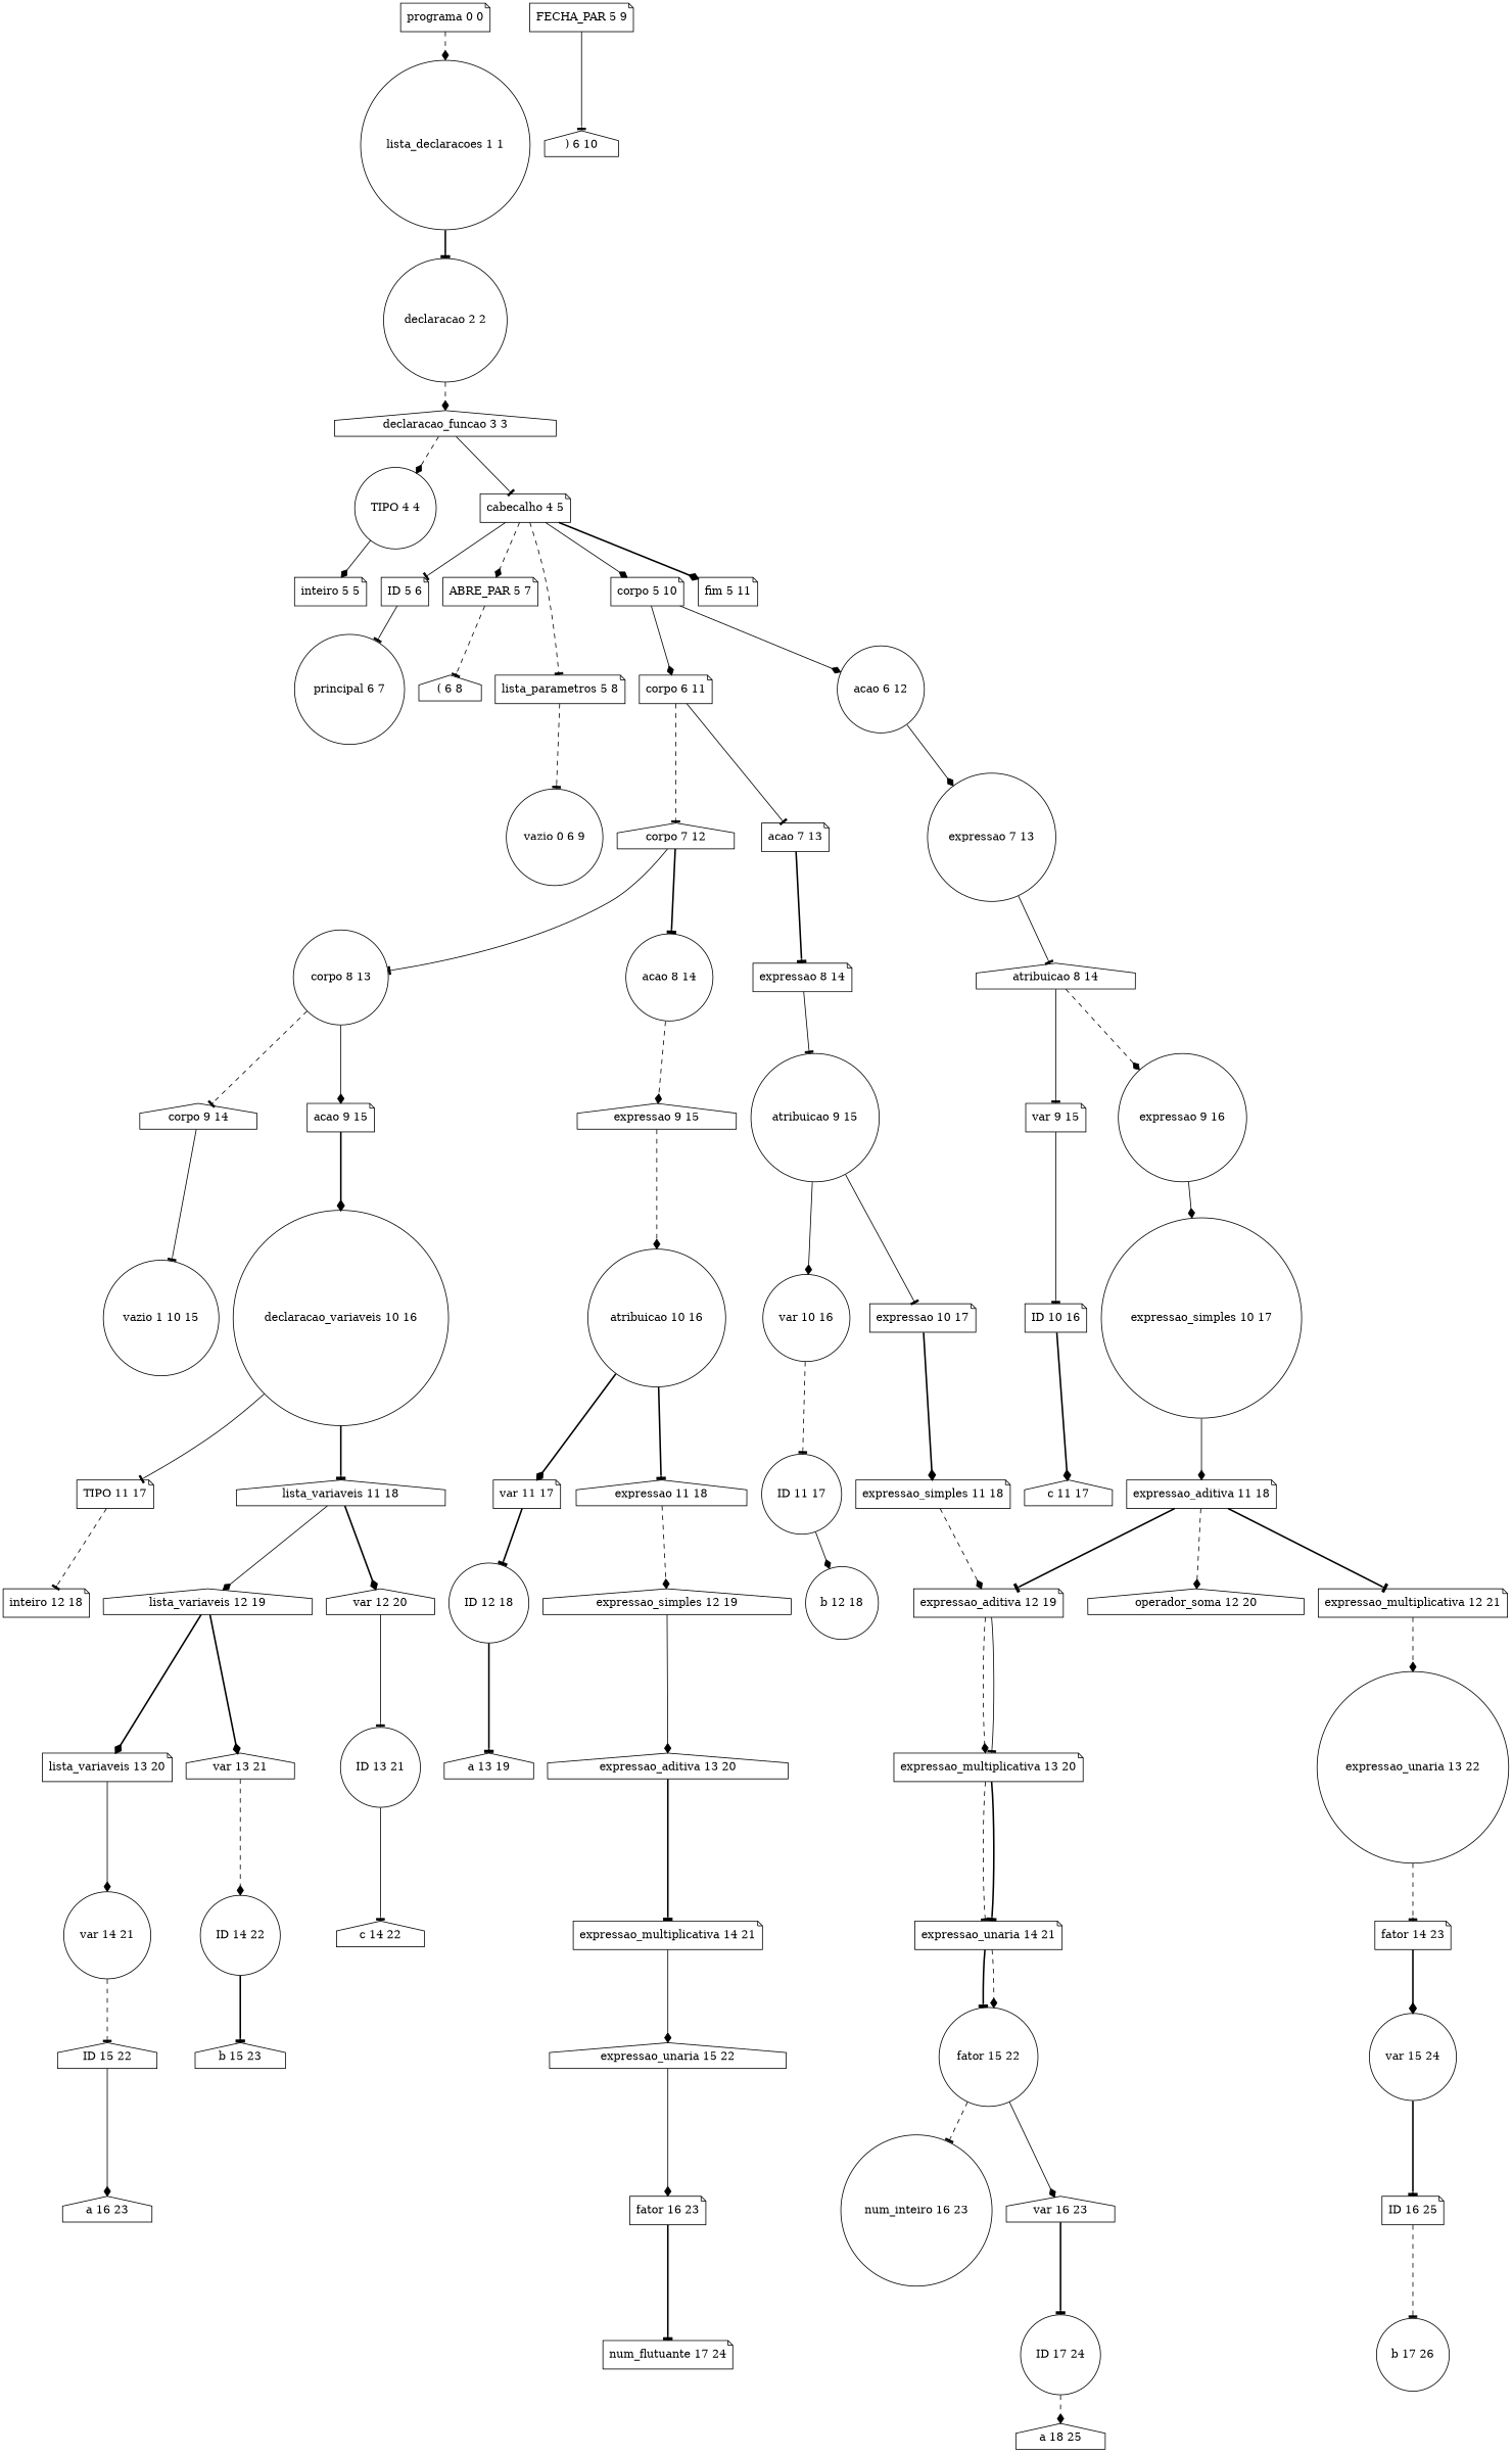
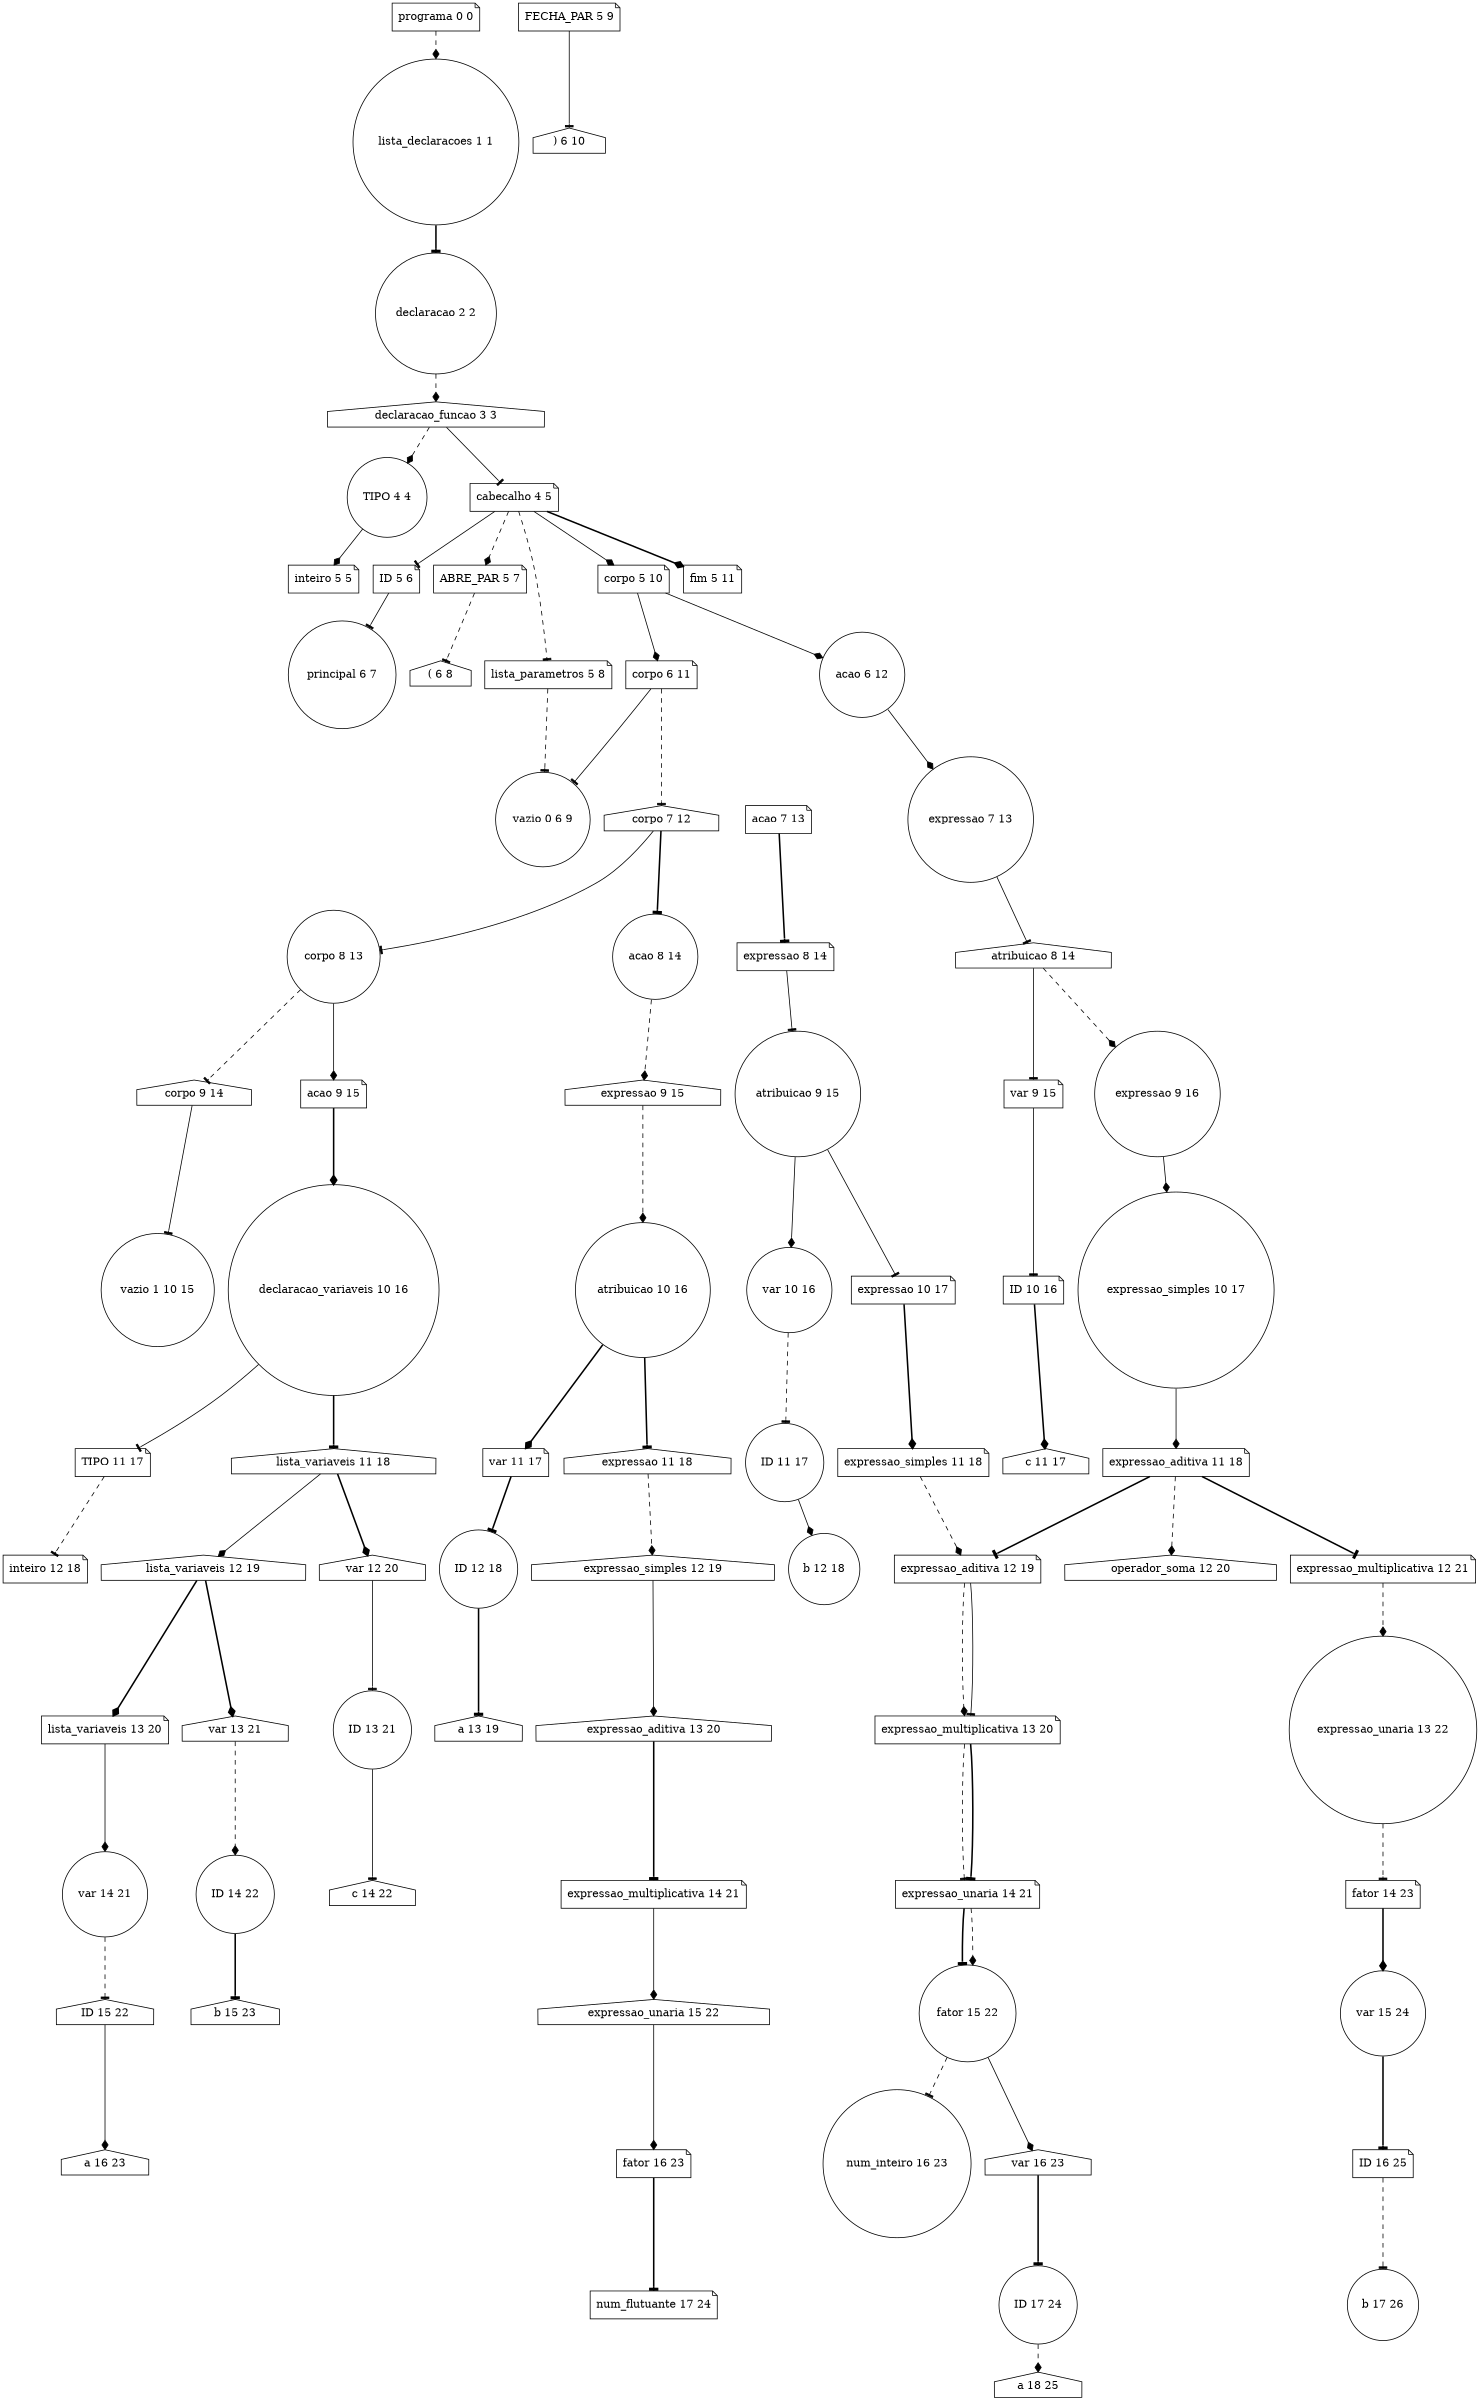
  digraph {
    node [shape=note]
    edge [arrowhead=tee style=solid]
    "lista_declaracoes 1 1" [shape=circle]
    "programa 0 0"
    "declaracao 2 2" [shape=circle]
    "declaracao_funcao 3 3" [shape=house]
    "TIPO 4 4" [shape=circle]
    "cabecalho 4 5"
    "inteiro 5 5"
    "ID 5 6"
    "ABRE_PAR 5 7"
    "lista_parametros 5 8"
    "corpo 5 10"
    "fim 5 11"
    "principal 6 7" [shape=circle]
    "( 6 8" [shape=house]
    "vazio 0 6 9" [shape=circle]
    ") 6 10" [shape=house]
    "FECHA_PAR 5 9"
    "corpo 6 11"
    "acao 6 12" [shape=circle]
    "corpo 7 12" [shape=house]
    "acao 7 13"
    "expressao 7 13" [shape=circle]
    "corpo 8 13" [shape=circle]
    "acao 8 14" [shape=circle]
    "expressao 8 14"
    "corpo 9 14" [shape=house]
    "acao 9 15"
    "expressao 9 15" [shape=house]
    "vazio 1 10 15" [shape=circle]
    "declaracao_variaveis 10 16" [shape=circle]
    "TIPO 11 17"
    "lista_variaveis 11 18" [shape=house]
    "inteiro 12 18"
    "lista_variaveis 12 19" [shape=house]
    "var 12 20" [shape=house]
    "lista_variaveis 13 20"
    "var 13 21" [shape=house]
    "ID 13 21" [shape=circle]
    "var 14 21" [shape=circle]
    "ID 14 22" [shape=circle]
    "ID 15 22" [shape=house]
    "a 16 23" [shape=house]
    "b 15 23" [shape=house]
    "c 14 22" [shape=house]
    "atribuicao 10 16" [shape=circle]
    "var 11 17"
    "expressao 11 18" [shape=house]
    "ID 12 18" [shape=circle]
    "expressao_simples 12 19" [shape=house]
    "a 13 19" [shape=house]
    "expressao_aditiva 13 20" [shape=house]
    "expressao_multiplicativa 14 21"
    "expressao_unaria 15 22" [shape=house]
    "fator 16 23"
    "num_flutuante 17 24"
    "atribuicao 9 15" [shape=circle]
    "var 10 16" [shape=circle]
    "expressao 10 17"
    "ID 11 17" [shape=circle]
    "expressao_simples 11 18"
    "b 12 18" [shape=circle]
    "expressao_aditiva 12 19"
    "expressao_multiplicativa 13 20"
    "expressao_unaria 14 21"
    "fator 15 22" [shape=circle]
    "num_inteiro 16 23" [shape=circle]
    "var 16 23" [shape=house]
    "ID 17 24" [shape=circle]
    "atribuicao 8 14" [shape=house]
    "var 9 15"
    "expressao 9 16" [shape=circle]
    "ID 10 16"
    "expressao_simples 10 17" [shape=circle]
    "c 11 17" [shape=house]
    "expressao_aditiva 11 18"
    "operador_soma 12 20" [shape=house]
    "expressao_multiplicativa 12 21"
    "expressao_unaria 13 22" [shape=circle]
    "a 18 25" [shape=house]
    "fator 14 23"
    "var 15 24" [shape=circle]
    "ID 16 25"
    "b 17 26" [shape=circle]
    "lista_declaracoes 1 1" -> "declaracao 2 2" [style=bold]
    "programa 0 0" -> "lista_declaracoes 1 1" [arrowhead=diamond style=dashed]
    "declaracao 2 2" -> "declaracao_funcao 3 3" [arrowhead=diamond style=dashed]
    "declaracao_funcao 3 3" -> "TIPO 4 4" [arrowhead=diamond style=dashed]
    "declaracao_funcao 3 3" -> "cabecalho 4 5"
    "TIPO 4 4" -> "inteiro 5 5" [arrowhead=diamond]
    "cabecalho 4 5" -> "ID 5 6"
    "cabecalho 4 5" -> "ABRE_PAR 5 7" [arrowhead=diamond style=dashed]
    "cabecalho 4 5" -> "lista_parametros 5 8" [style=dashed]
    "cabecalho 4 5" -> "corpo 5 10" [arrowhead=diamond]
    "cabecalho 4 5" -> "fim 5 11" [arrowhead=diamond style=bold]
    "ID 5 6" -> "principal 6 7"
    "ABRE_PAR 5 7" -> "( 6 8" [style=dashed]
    "lista_parametros 5 8" -> "vazio 0 6 9" [style=dashed]
    "corpo 5 10" -> "corpo 6 11" [arrowhead=diamond]
    "corpo 5 10" -> "acao 6 12" [arrowhead=diamond]
    "FECHA_PAR 5 9" -> ") 6 10"
    "corpo 6 11" -> "corpo 7 12" [style=dashed]
-   "corpo 6 11" -> "acao 7 13"
+   "corpo 6 11" -> "vazio 0 6 9"
    "acao 6 12" -> "expressao 7 13" [arrowhead=diamond]
    "corpo 7 12" -> "corpo 8 13"
    "corpo 7 12" -> "acao 8 14" [style=bold]
    "acao 7 13" -> "expressao 8 14" [style=bold]
    "expressao 7 13" -> "atribuicao 8 14"
    "corpo 8 13" -> "corpo 9 14" [style=dashed]
    "corpo 8 13" -> "acao 9 15" [arrowhead=diamond]
    "acao 8 14" -> "expressao 9 15" [arrowhead=diamond style=dashed]
    "expressao 8 14" -> "atribuicao 9 15"
    "corpo 9 14" -> "vazio 1 10 15"
    "acao 9 15" -> "declaracao_variaveis 10 16" [arrowhead=diamond style=bold]
    "expressao 9 15" -> "atribuicao 10 16" [arrowhead=diamond style=dashed]
    "declaracao_variaveis 10 16" -> "TIPO 11 17"
    "declaracao_variaveis 10 16" -> "lista_variaveis 11 18" [style=bold]
    "TIPO 11 17" -> "inteiro 12 18" [style=dashed]
    "lista_variaveis 11 18" -> "lista_variaveis 12 19" [arrowhead=diamond]
    "lista_variaveis 11 18" -> "var 12 20" [arrowhead=diamond style=bold]
    "lista_variaveis 12 19" -> "lista_variaveis 13 20" [arrowhead=diamond style=bold]
    "lista_variaveis 12 19" -> "var 13 21" [arrowhead=diamond style=bold]
    "var 12 20" -> "ID 13 21"
    "lista_variaveis 13 20" -> "var 14 21" [arrowhead=diamond]
    "var 13 21" -> "ID 14 22" [arrowhead=diamond style=dashed]
    "ID 13 21" -> "c 14 22"
    "var 14 21" -> "ID 15 22" [style=dashed]
    "ID 14 22" -> "b 15 23" [style=bold]
    "ID 15 22" -> "a 16 23" [arrowhead=diamond]
    "atribuicao 10 16" -> "var 11 17" [arrowhead=diamond style=bold]
    "atribuicao 10 16" -> "expressao 11 18" [style=bold]
    "var 11 17" -> "ID 12 18" [style=bold]
    "expressao 11 18" -> "expressao_simples 12 19" [arrowhead=diamond style=dashed]
    "ID 12 18" -> "a 13 19" [style=bold]
    "expressao_simples 12 19" -> "expressao_aditiva 13 20" [arrowhead=diamond]
    "expressao_aditiva 13 20" -> "expressao_multiplicativa 14 21" [style=bold]
    "expressao_multiplicativa 14 21" -> "expressao_unaria 15 22" [arrowhead=diamond]
    "expressao_unaria 15 22" -> "fator 16 23" [arrowhead=diamond]
    "fator 16 23" -> "num_flutuante 17 24" [style=bold]
    "atribuicao 9 15" -> "var 10 16" [arrowhead=diamond]
    "atribuicao 9 15" -> "expressao 10 17"
    "var 10 16" -> "ID 11 17" [style=dashed]
    "expressao 10 17" -> "expressao_simples 11 18" [arrowhead=diamond style=bold]
    "ID 11 17" -> "b 12 18" [arrowhead=diamond]
    "expressao_simples 11 18" -> "expressao_aditiva 12 19" [arrowhead=diamond style=dashed]
    "expressao_aditiva 12 19" -> "expressao_multiplicativa 13 20" [arrowhead=diamond style=dashed]
    "expressao_aditiva 12 19" -> "expressao_multiplicativa 13 20"
    "expressao_multiplicativa 13 20" -> "expressao_unaria 14 21" [style=dashed]
    "expressao_multiplicativa 13 20" -> "expressao_unaria 14 21" [style=bold]
    "expressao_unaria 14 21" -> "fator 15 22" [style=bold]
    "expressao_unaria 14 21" -> "fator 15 22" [arrowhead=diamond style=dashed]
    "fator 15 22" -> "num_inteiro 16 23" [style=dashed]
    "fator 15 22" -> "var 16 23" [arrowhead=diamond]
    "var 16 23" -> "ID 17 24" [style=bold]
    "ID 17 24" -> "a 18 25" [arrowhead=diamond style=dashed]
    "atribuicao 8 14" -> "var 9 15"
    "atribuicao 8 14" -> "expressao 9 16" [arrowhead=diamond style=dashed]
    "var 9 15" -> "ID 10 16"
    "expressao 9 16" -> "expressao_simples 10 17" [arrowhead=diamond]
    "ID 10 16" -> "c 11 17" [arrowhead=diamond style=bold]
    "expressao_simples 10 17" -> "expressao_aditiva 11 18" [arrowhead=diamond]
    "expressao_aditiva 11 18" -> "expressao_aditiva 12 19" [style=bold]
    "expressao_aditiva 11 18" -> "operador_soma 12 20" [arrowhead=diamond style=dashed]
    "expressao_aditiva 11 18" -> "expressao_multiplicativa 12 21" [style=bold]
    "expressao_multiplicativa 12 21" -> "expressao_unaria 13 22" [arrowhead=diamond style=dashed]
    "expressao_unaria 13 22" -> "fator 14 23" [style=dashed]
    "fator 14 23" -> "var 15 24" [arrowhead=diamond style=bold]
    "var 15 24" -> "ID 16 25" [style=bold]
    "ID 16 25" -> "b 17 26" [style=dashed]
  }
